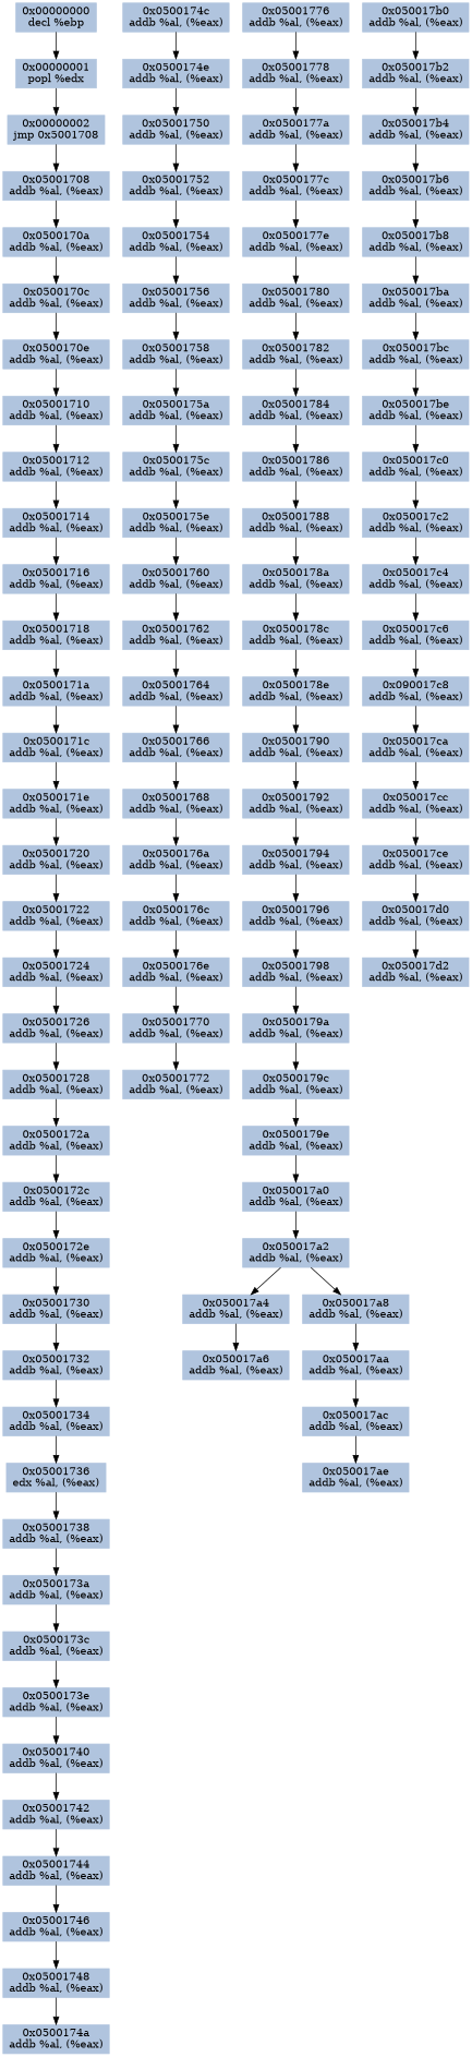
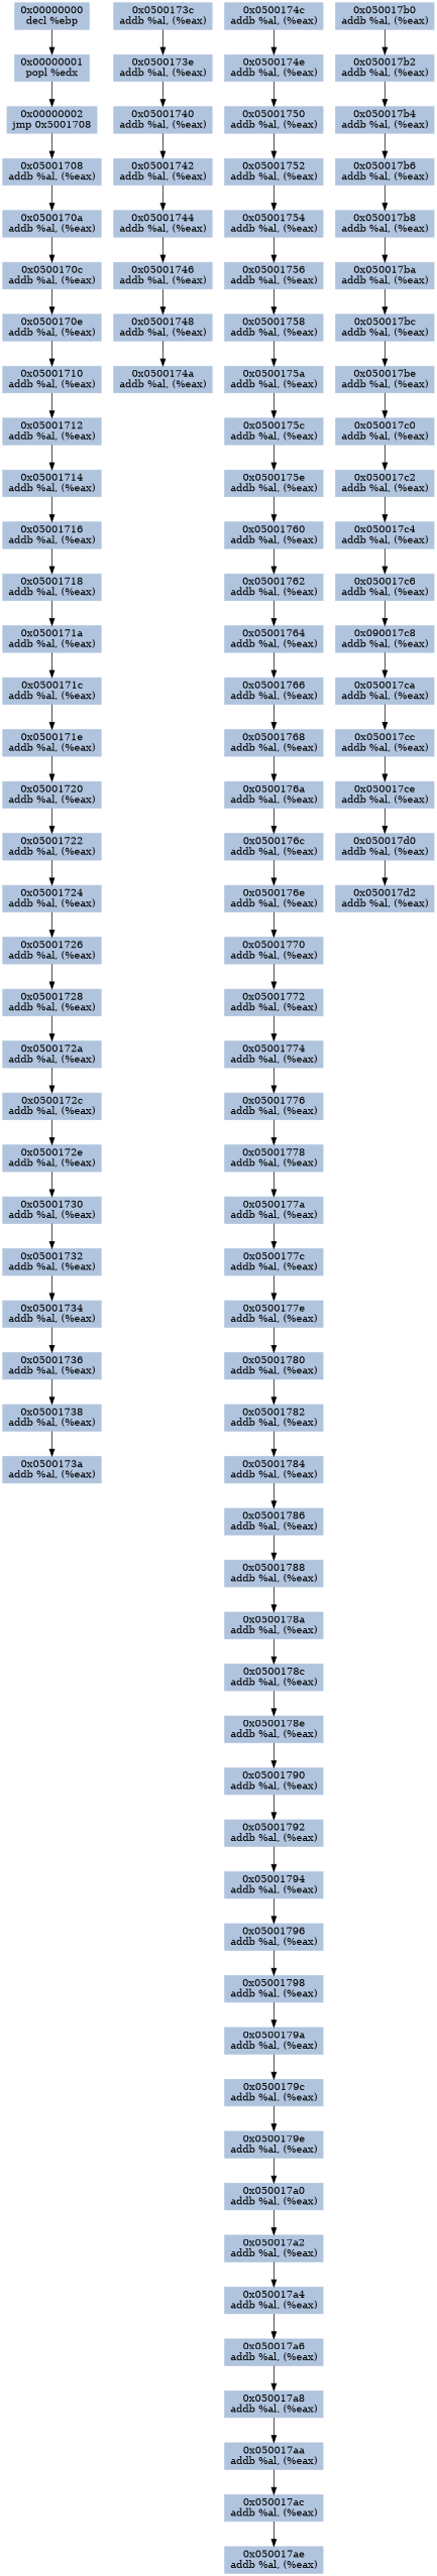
  digraph {
    node [color=lightsteelblue fillcolor=lightsteelblue shape=rectangle style=filled]
    edge [color="#000000"]
    n1 [label="0x00000000\ndecl %ebp"]
    n2 [label="0x00000001\npopl %edx"]
    n3 [label="0x00000002\njmp 0x5001708"]
    n4 [label="0x05001708\naddb %al, (%eax)"]
    n5 [label="0x0500170a\naddb %al, (%eax)"]
    n6 [label="0x0500170c\naddb %al, (%eax)"]
    n7 [label="0x0500170e\naddb %al, (%eax)"]
    n8 [label="0x05001710\naddb %al, (%eax)"]
    n9 [label="0x05001712\naddb %al, (%eax)"]
    n10 [label="0x05001714\naddb %al, (%eax)"]
    n11 [label="0x05001716\naddb %al, (%eax)"]
    n12 [label="0x05001718\naddb %al, (%eax)"]
    n13 [label="0x0500171a\naddb %al, (%eax)"]
    n14 [label="0x0500171c\naddb %al, (%eax)"]
    n15 [label="0x0500171e\naddb %al, (%eax)"]
    n16 [label="0x05001720\naddb %al, (%eax)"]
    n17 [label="0x05001722\naddb %al, (%eax)"]
    n18 [label="0x05001724\naddb %al, (%eax)"]
    n19 [label="0x05001726\naddb %al, (%eax)"]
    n20 [label="0x05001728\naddb %al, (%eax)"]
    n21 [label="0x0500172a\naddb %al, (%eax)"]
    n22 [label="0x0500172c\naddb %al, (%eax)"]
    n23 [label="0x0500172e\naddb %al, (%eax)"]
    n24 [label="0x05001730\naddb %al, (%eax)"]
    n25 [label="0x05001732\naddb %al, (%eax)"]
    n26 [label="0x05001734\naddb %al, (%eax)"]
-   n27 [label="0x05001736\nedx %al, (%eax)"]
+   n27 [label="0x05001736\naddb %al, (%eax)"]
    n28 [label="0x05001738\naddb %al, (%eax)"]
    n29 [label="0x0500173a\naddb %al, (%eax)"]
    n30 [label="0x0500173c\naddb %al, (%eax)"]
    n31 [label="0x0500173e\naddb %al, (%eax)"]
    n32 [label="0x05001740\naddb %al, (%eax)"]
    n33 [label="0x05001742\naddb %al, (%eax)"]
    n34 [label="0x05001744\naddb %al, (%eax)"]
    n35 [label="0x05001746\naddb %al, (%eax)"]
    n36 [label="0x05001748\naddb %al, (%eax)"]
    n37 [label="0x0500174a\naddb %al, (%eax)"]
    n38 [label="0x0500174c\naddb %al, (%eax)"]
    n39 [label="0x0500174e\naddb %al, (%eax)"]
    n40 [label="0x05001750\naddb %al, (%eax)"]
    n41 [label="0x05001752\naddb %al, (%eax)"]
    n42 [label="0x05001754\naddb %al, (%eax)"]
    n43 [label="0x05001756\naddb %al, (%eax)"]
    n44 [label="0x05001758\naddb %al, (%eax)"]
    n45 [label="0x0500175a\naddb %al, (%eax)"]
    n46 [label="0x0500175c\naddb %al, (%eax)"]
    n47 [label="0x0500175e\naddb %al, (%eax)"]
    n48 [label="0x05001760\naddb %al, (%eax)"]
    n49 [label="0x05001762\naddb %al, (%eax)"]
    n50 [label="0x05001764\naddb %al, (%eax)"]
    n51 [label="0x05001766\naddb %al, (%eax)"]
    n52 [label="0x05001768\naddb %al, (%eax)"]
    n53 [label="0x0500176a\naddb %al, (%eax)"]
    n54 [label="0x0500176c\naddb %al, (%eax)"]
    n55 [label="0x0500176e\naddb %al, (%eax)"]
    n56 [label="0x05001770\naddb %al, (%eax)"]
    n57 [label="0x05001772\naddb %al, (%eax)"]
+   n58 [label="0x05001774\naddb %al, (%eax)"]
    n59 [label="0x05001776\naddb %al, (%eax)"]
    n60 [label="0x05001778\naddb %al, (%eax)"]
    n61 [label="0x0500177a\naddb %al, (%eax)"]
    n62 [label="0x0500177c\naddb %al, (%eax)"]
    n63 [label="0x0500177e\naddb %al, (%eax)"]
    n64 [label="0x05001780\naddb %al, (%eax)"]
    n65 [label="0x05001782\naddb %al, (%eax)"]
    n66 [label="0x05001784\naddb %al, (%eax)"]
    n67 [label="0x05001786\naddb %al, (%eax)"]
    n68 [label="0x05001788\naddb %al, (%eax)"]
    n69 [label="0x0500178a\naddb %al, (%eax)"]
    n70 [label="0x0500178c\naddb %al, (%eax)"]
    n71 [label="0x0500178e\naddb %al, (%eax)"]
    n72 [label="0x05001790\naddb %al, (%eax)"]
    n73 [label="0x05001792\naddb %al, (%eax)"]
    n74 [label="0x05001794\naddb %al, (%eax)"]
    n75 [label="0x05001796\naddb %al, (%eax)"]
    n76 [label="0x05001798\naddb %al, (%eax)"]
    n77 [label="0x0500179a\naddb %al, (%eax)"]
    n78 [label="0x0500179c\naddb %al, (%eax)"]
    n79 [label="0x0500179e\naddb %al, (%eax)"]
    n80 [label="0x050017a0\naddb %al, (%eax)"]
    n81 [label="0x050017a2\naddb %al, (%eax)"]
    n82 [label="0x050017a4\naddb %al, (%eax)"]
    n83 [label="0x050017a6\naddb %al, (%eax)"]
    n84 [label="0x050017a8\naddb %al, (%eax)"]
    n85 [label="0x050017aa\naddb %al, (%eax)"]
    n86 [label="0x050017ac\naddb %al, (%eax)"]
    n87 [label="0x050017ae\naddb %al, (%eax)"]
    n88 [label="0x050017b0\naddb %al, (%eax)"]
    n89 [label="0x050017b2\naddb %al, (%eax)"]
    n90 [label="0x050017b4\naddb %al, (%eax)"]
    n91 [label="0x050017b6\naddb %al, (%eax)"]
    n92 [label="0x050017b8\naddb %al, (%eax)"]
    n93 [label="0x050017ba\naddb %al, (%eax)"]
    n94 [label="0x050017bc\naddb %al, (%eax)"]
    n95 [label="0x050017be\naddb %al, (%eax)"]
    n96 [label="0x050017c0\naddb %al, (%eax)"]
    n97 [label="0x050017c2\naddb %al, (%eax)"]
    n98 [label="0x050017c4\naddb %al, (%eax)"]
    n99 [label="0x050017c6\naddb %al, (%eax)"]
    n100 [label="0x090017c8\naddb %al, (%eax)"]
    n101 [label="0x050017ca\naddb %al, (%eax)"]
    n102 [label="0x050017cc\naddb %al, (%eax)"]
    n103 [label="0x050017ce\naddb %al, (%eax)"]
    n104 [label="0x050017d0\naddb %al, (%eax)"]
    n105 [label="0x050017d2\naddb %al, (%eax)"]
    n1 -> n2
    n2 -> n3
    n3 -> n4
    n4 -> n5
    n5 -> n6
    n6 -> n7
    n7 -> n8
    n8 -> n9
    n9 -> n10
    n10 -> n11
    n11 -> n12
    n12 -> n13
    n13 -> n14
    n14 -> n15
    n15 -> n16
    n16 -> n17
    n17 -> n18
    n18 -> n19
    n19 -> n20
    n20 -> n21
    n21 -> n22
    n22 -> n23
    n23 -> n24
    n24 -> n25
    n25 -> n26
    n26 -> n27
    n27 -> n28
    n28 -> n29
-   n29 -> n30
    n30 -> n31
    n31 -> n32
    n32 -> n33
    n33 -> n34
    n34 -> n35
    n35 -> n36
    n36 -> n37
    n38 -> n39
    n39 -> n40
    n40 -> n41
    n41 -> n42
    n42 -> n43
    n43 -> n44
    n44 -> n45
    n45 -> n46
    n46 -> n47
    n47 -> n48
    n48 -> n49
    n49 -> n50
    n50 -> n51
    n51 -> n52
    n52 -> n53
    n53 -> n54
    n54 -> n55
    n55 -> n56
    n56 -> n57
+   n57 -> n58
+   n58 -> n59
    n59 -> n60
    n60 -> n61
    n61 -> n62
    n62 -> n63
    n63 -> n64
    n64 -> n65
    n65 -> n66
    n66 -> n67
    n67 -> n68
    n68 -> n69
    n69 -> n70
    n70 -> n71
    n71 -> n72
    n72 -> n73
    n73 -> n74
    n74 -> n75
    n75 -> n76
    n76 -> n77
    n77 -> n78
    n78 -> n79
    n79 -> n80
    n80 -> n81
    n81 -> n82
    n82 -> n83
-   n81 -> n84
+   n83 -> n84
    n84 -> n85
    n85 -> n86
    n86 -> n87
    n88 -> n89
    n89 -> n90
    n90 -> n91
    n91 -> n92
    n92 -> n93
    n93 -> n94
    n94 -> n95
    n95 -> n96
    n96 -> n97
    n97 -> n98
    n98 -> n99
    n99 -> n100
    n100 -> n101
    n101 -> n102
    n102 -> n103
    n103 -> n104
    n104 -> n105
  }
